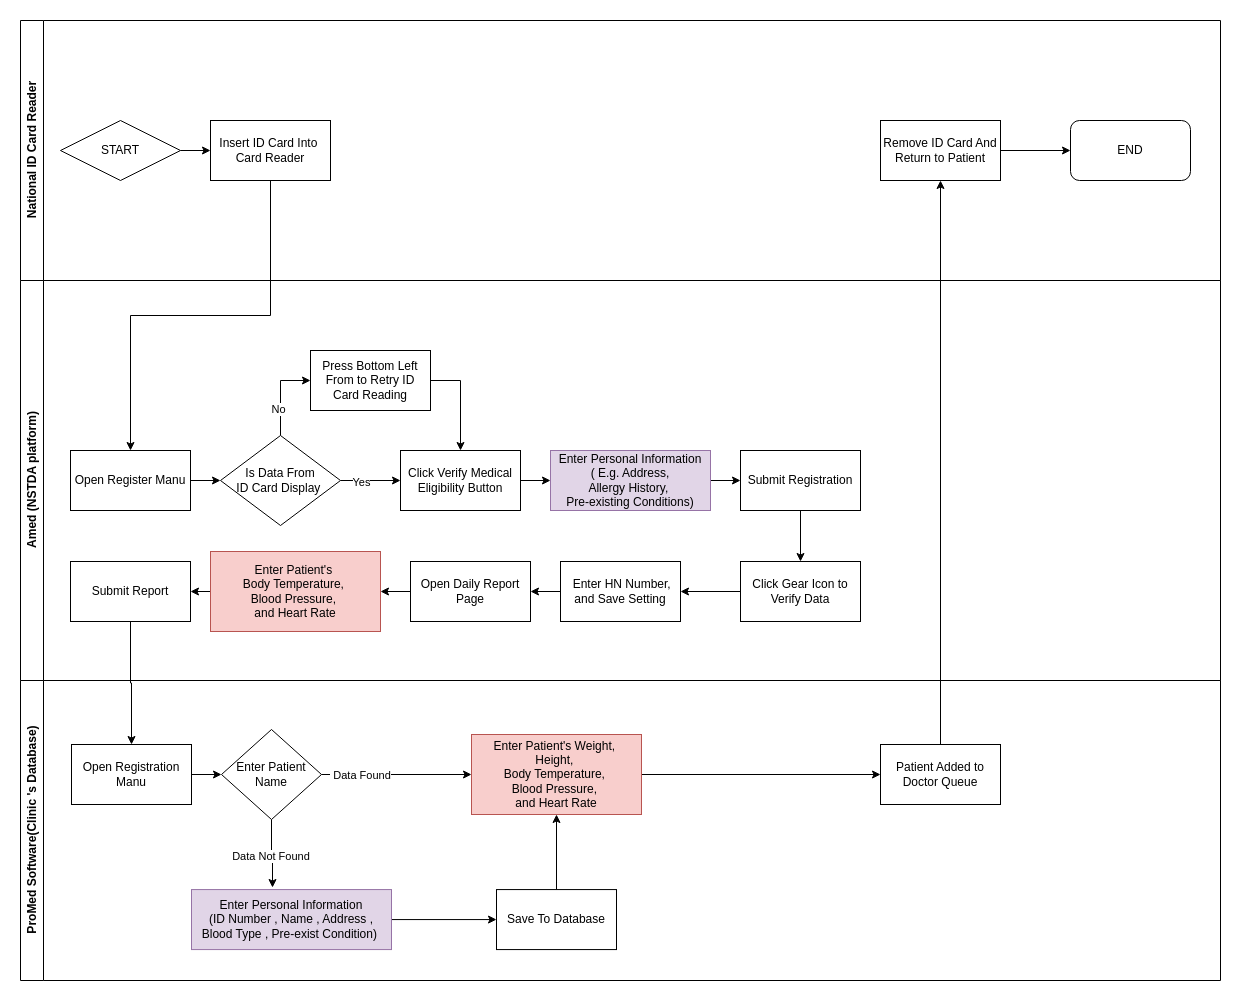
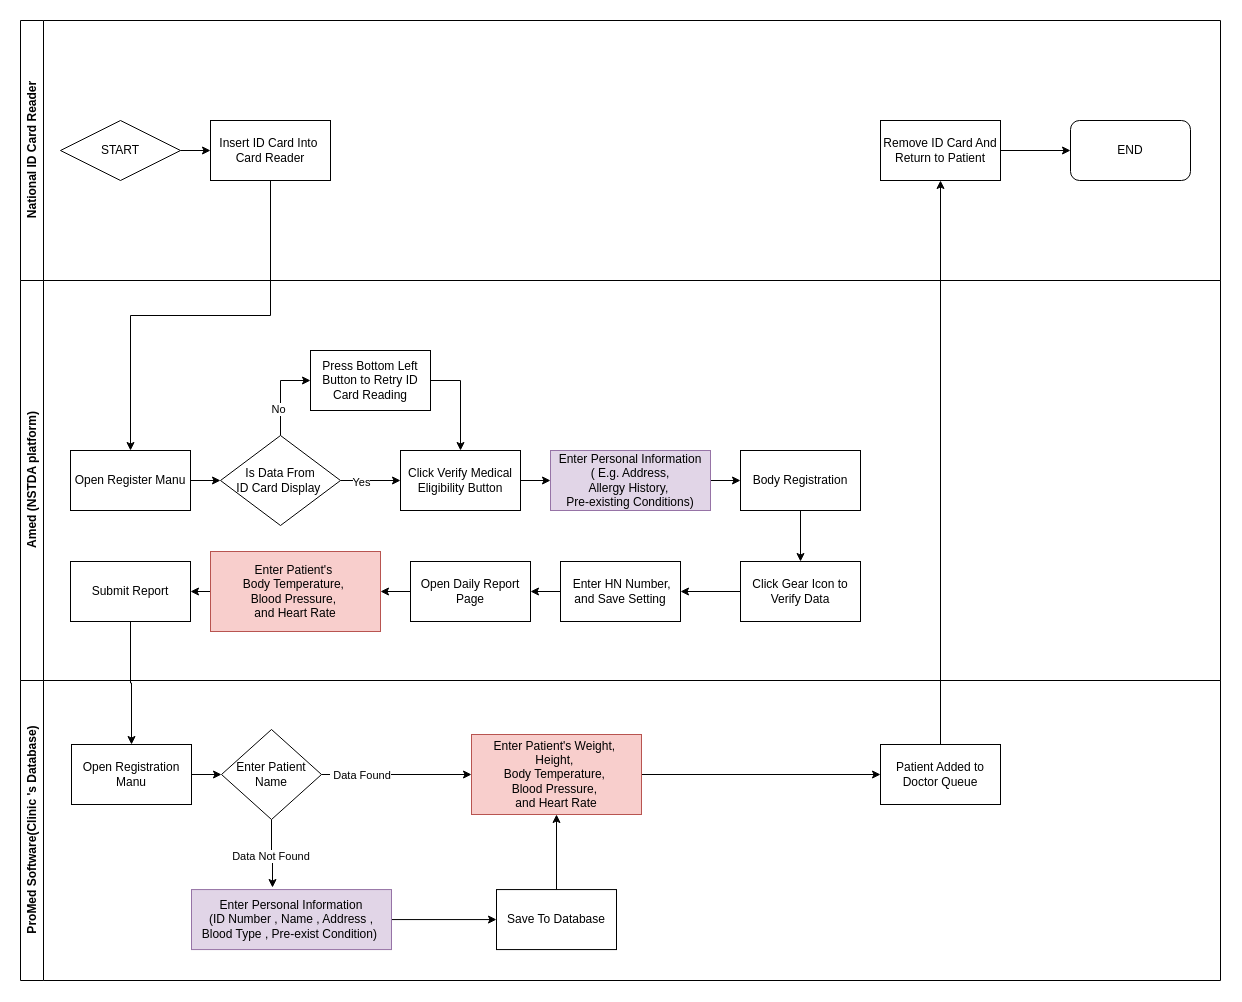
  <mxCell id="0" />
  <mxCell id="1" parent="0" />
  <mxCell id="2" value="ProMed Software(Clinic 's Database)" style="swimlane;horizontal=0;whiteSpace=wrap;html=1;" vertex="1" parent="1"><mxGeometry x="20" y="680" width="1200" height="300" as="geometry" /></mxCell>
  <mxCell id="3" style="edgeStyle=orthogonalEdgeStyle;rounded=0;orthogonalLoop=1;jettySize=auto;html=1;exitX=1;exitY=0.5;exitDx=0;exitDy=0;entryX=0;entryY=0.5;entryDx=0;entryDy=0;" edge="1" parent="2" source="4" target="7"><mxGeometry relative="1" as="geometry" /></mxCell>
  <mxCell id="4" value="Open Registration Manu" style="rounded=0;whiteSpace=wrap;html=1;" vertex="1" parent="2"><mxGeometry x="51" y="64" width="120" height="60" as="geometry" /></mxCell>
  <mxCell id="5" style="edgeStyle=orthogonalEdgeStyle;rounded=0;orthogonalLoop=1;jettySize=auto;html=1;exitX=1;exitY=0.5;exitDx=0;exitDy=0;entryX=0;entryY=0.5;entryDx=0;entryDy=0;" edge="1" parent="2" source="7" target="9"><mxGeometry relative="1" as="geometry" /></mxCell>
  <mxCell id="6" value="&amp;nbsp;Data Found" style="edgeLabel;html=1;align=center;verticalAlign=middle;resizable=0;points=[];" vertex="1" connectable="0" parent="5"><mxGeometry x="-0.491" relative="1" as="geometry"><mxPoint as="offset" /></mxGeometry></mxCell>
  <mxCell id="7" value="Enter Patient Name" style="rhombus;whiteSpace=wrap;html=1;" vertex="1" parent="2"><mxGeometry x="201" y="49" width="100" height="90" as="geometry" /></mxCell>
  <mxCell id="8" style="edgeStyle=orthogonalEdgeStyle;rounded=0;orthogonalLoop=1;jettySize=auto;html=1;exitX=1;exitY=0.5;exitDx=0;exitDy=0;entryX=0;entryY=0.5;entryDx=0;entryDy=0;" edge="1" parent="2" source="9" target="14"><mxGeometry relative="1" as="geometry" /></mxCell>
  <mxCell id="9" value="Enter Patient's Weight,&amp;nbsp;&lt;div&gt;Height,&amp;nbsp;&lt;div&gt;Body Temperature,&amp;nbsp;&lt;/div&gt;&lt;div&gt;Blood Pressure,&amp;nbsp;&lt;/div&gt;&lt;div&gt;and Heart Rate&lt;/div&gt;&lt;/div&gt;" style="rounded=0;whiteSpace=wrap;html=1;fillColor=#f8cecc;strokeColor=#b85450;" vertex="1" parent="2"><mxGeometry x="451" y="54" width="170" height="80" as="geometry" /></mxCell>
  <mxCell id="10" style="edgeStyle=orthogonalEdgeStyle;rounded=0;orthogonalLoop=1;jettySize=auto;html=1;entryX=0;entryY=0.5;entryDx=0;entryDy=0;" edge="1" parent="2" source="11" target="13"><mxGeometry relative="1" as="geometry" /></mxCell>
  <mxCell id="11" value="Enter Personal Information&lt;div&gt;(ID Number , Name , Address ,&lt;/div&gt;&lt;div&gt;Blood Type , Pre-exist Condition)&amp;nbsp;&lt;/div&gt;" style="rounded=0;whiteSpace=wrap;html=1;fillColor=#e1d5e7;strokeColor=#9673a6;" vertex="1" parent="2"><mxGeometry x="171" y="209.07" width="200" height="60" as="geometry" /></mxCell>
  <mxCell id="12" style="edgeStyle=orthogonalEdgeStyle;rounded=0;orthogonalLoop=1;jettySize=auto;html=1;entryX=0.5;entryY=1;entryDx=0;entryDy=0;" edge="1" parent="2" source="13" target="9"><mxGeometry relative="1" as="geometry" /></mxCell>
  <mxCell id="13" value="Save To Database" style="rounded=0;whiteSpace=wrap;html=1;" vertex="1" parent="2"><mxGeometry x="476" y="209.07" width="120" height="60" as="geometry" /></mxCell>
  <mxCell id="14" value="Patient Added to Doctor Queue" style="rounded=0;whiteSpace=wrap;html=1;" vertex="1" parent="2"><mxGeometry x="860" y="64" width="120" height="60" as="geometry" /></mxCell>
  <mxCell id="15" style="edgeStyle=orthogonalEdgeStyle;rounded=0;orthogonalLoop=1;jettySize=auto;html=1;exitX=0.5;exitY=1;exitDx=0;exitDy=0;entryX=0.405;entryY=-0.034;entryDx=0;entryDy=0;entryPerimeter=0;" edge="1" parent="2" source="7" target="11"><mxGeometry relative="1" as="geometry" /></mxCell>
  <mxCell id="16" value="Data Not Found&amp;nbsp;" style="edgeLabel;html=1;align=center;verticalAlign=middle;resizable=0;points=[];" vertex="1" connectable="0" parent="15"><mxGeometry x="0.081" y="-1" relative="1" as="geometry"><mxPoint as="offset" /></mxGeometry></mxCell>
  <mxCell id="17" value="Amed (NSTDA platform)" style="swimlane;horizontal=0;whiteSpace=wrap;html=1;" vertex="1" parent="1"><mxGeometry x="20" y="280" width="1200" height="400" as="geometry" /></mxCell>
  <mxCell id="18" style="edgeStyle=orthogonalEdgeStyle;rounded=0;orthogonalLoop=1;jettySize=auto;html=1;exitX=1;exitY=0.5;exitDx=0;exitDy=0;entryX=0;entryY=0.5;entryDx=0;entryDy=0;" edge="1" parent="17" source="19" target="24"><mxGeometry relative="1" as="geometry" /></mxCell>
  <mxCell id="19" value="Open Register Manu" style="rounded=0;whiteSpace=wrap;html=1;" vertex="1" parent="17"><mxGeometry x="50" y="170" width="120" height="60" as="geometry" /></mxCell>
  <mxCell id="20" style="edgeStyle=orthogonalEdgeStyle;rounded=0;orthogonalLoop=1;jettySize=auto;html=1;exitX=1;exitY=0.5;exitDx=0;exitDy=0;entryX=0;entryY=0.5;entryDx=0;entryDy=0;" edge="1" parent="17" source="24" target="26"><mxGeometry relative="1" as="geometry" /></mxCell>
  <mxCell id="21" value="Yes" style="edgeLabel;html=1;align=center;verticalAlign=middle;resizable=0;points=[];" vertex="1" connectable="0" parent="20"><mxGeometry x="-0.333" y="-1" relative="1" as="geometry"><mxPoint as="offset" /></mxGeometry></mxCell>
  <mxCell id="22" style="edgeStyle=orthogonalEdgeStyle;rounded=0;orthogonalLoop=1;jettySize=auto;html=1;exitX=0.5;exitY=0;exitDx=0;exitDy=0;entryX=0;entryY=0.5;entryDx=0;entryDy=0;" edge="1" parent="17" source="24" target="28"><mxGeometry relative="1" as="geometry" /></mxCell>
  <mxCell id="23" value="No" style="edgeLabel;html=1;align=center;verticalAlign=middle;resizable=0;points=[];" vertex="1" connectable="0" parent="22"><mxGeometry x="-0.396" y="3" relative="1" as="geometry"><mxPoint y="-1" as="offset" /></mxGeometry></mxCell>
  <mxCell id="24" value="&amp;nbsp;Is Data From&amp;nbsp;&lt;div&gt;ID Card Display&amp;nbsp;&lt;/div&gt;" style="rhombus;whiteSpace=wrap;html=1;" vertex="1" parent="17"><mxGeometry x="200" y="155" width="120" height="90" as="geometry" /></mxCell>
  <mxCell id="25" style="edgeStyle=orthogonalEdgeStyle;rounded=0;orthogonalLoop=1;jettySize=auto;html=1;exitX=1;exitY=0.5;exitDx=0;exitDy=0;entryX=0;entryY=0.5;entryDx=0;entryDy=0;" edge="1" parent="17" source="26" target="30"><mxGeometry relative="1" as="geometry" /></mxCell>
  <mxCell id="26" value="Click Verify Medical Eligibility Button" style="rounded=0;whiteSpace=wrap;html=1;" vertex="1" parent="17"><mxGeometry x="380" y="170" width="120" height="60" as="geometry" /></mxCell>
  <mxCell id="27" style="edgeStyle=orthogonalEdgeStyle;rounded=0;orthogonalLoop=1;jettySize=auto;html=1;exitX=1;exitY=0.5;exitDx=0;exitDy=0;entryX=0.5;entryY=0;entryDx=0;entryDy=0;" edge="1" parent="17" source="28" target="26"><mxGeometry relative="1" as="geometry" /></mxCell>
- <mxCell id="28" value="Press Bottom Left From to Retry ID Card Reading" style="rounded=0;whiteSpace=wrap;html=1;" vertex="1" parent="17"><mxGeometry x="290" y="70" width="120" height="60" as="geometry" /></mxCell>
+ <mxCell id="28" value="Press Bottom Left Button to Retry ID Card Reading" style="rounded=0;whiteSpace=wrap;html=1;" vertex="1" parent="17"><mxGeometry x="290" y="70" width="120" height="60" as="geometry" /></mxCell>
  <mxCell id="29" style="edgeStyle=orthogonalEdgeStyle;rounded=0;orthogonalLoop=1;jettySize=auto;html=1;exitX=1;exitY=0.5;exitDx=0;exitDy=0;entryX=0;entryY=0.5;entryDx=0;entryDy=0;" edge="1" parent="17" source="30" target="32"><mxGeometry relative="1" as="geometry" /></mxCell>
  <mxCell id="30" value="Enter Personal Information&lt;div&gt;&amp;nbsp;( E.g. Address,&amp;nbsp;&lt;/div&gt;&lt;div&gt;Allergy History,&amp;nbsp;&lt;/div&gt;&lt;div&gt;Pre-existing Conditions)&lt;/div&gt;" style="rounded=0;whiteSpace=wrap;html=1;fillColor=#e1d5e7;strokeColor=#9673a6;" vertex="1" parent="17"><mxGeometry x="530" y="170" width="160" height="60" as="geometry" /></mxCell>
  <mxCell id="31" style="edgeStyle=orthogonalEdgeStyle;rounded=0;orthogonalLoop=1;jettySize=auto;html=1;exitX=0.5;exitY=1;exitDx=0;exitDy=0;entryX=0.5;entryY=0;entryDx=0;entryDy=0;" edge="1" parent="17" source="32" target="34"><mxGeometry relative="1" as="geometry" /></mxCell>
- <mxCell id="32" value="Submit Registration" style="rounded=0;whiteSpace=wrap;html=1;" vertex="1" parent="17"><mxGeometry x="720" y="170" width="120" height="60" as="geometry" /></mxCell>
+ <mxCell id="32" value="Body Registration" style="rounded=0;whiteSpace=wrap;html=1;" vertex="1" parent="17"><mxGeometry x="720" y="170" width="120" height="60" as="geometry" /></mxCell>
  <mxCell id="33" style="edgeStyle=orthogonalEdgeStyle;rounded=0;orthogonalLoop=1;jettySize=auto;html=1;exitX=0;exitY=0.5;exitDx=0;exitDy=0;entryX=1;entryY=0.5;entryDx=0;entryDy=0;" edge="1" parent="17" source="34" target="36"><mxGeometry relative="1" as="geometry" /></mxCell>
  <mxCell id="34" value="Click Gear Icon to Verify Data" style="rounded=0;whiteSpace=wrap;html=1;" vertex="1" parent="17"><mxGeometry x="720" y="281" width="120" height="60" as="geometry" /></mxCell>
  <mxCell id="35" style="edgeStyle=orthogonalEdgeStyle;rounded=0;orthogonalLoop=1;jettySize=auto;html=1;exitX=0;exitY=0.5;exitDx=0;exitDy=0;entryX=1;entryY=0.5;entryDx=0;entryDy=0;" edge="1" parent="17" source="36" target="38"><mxGeometry relative="1" as="geometry" /></mxCell>
  <mxCell id="36" value="&amp;nbsp;Enter HN Number, and Save Setting" style="rounded=0;whiteSpace=wrap;html=1;" vertex="1" parent="17"><mxGeometry x="540" y="281" width="120" height="60" as="geometry" /></mxCell>
  <mxCell id="37" style="edgeStyle=orthogonalEdgeStyle;rounded=0;orthogonalLoop=1;jettySize=auto;html=1;exitX=0;exitY=0.5;exitDx=0;exitDy=0;entryX=1;entryY=0.5;entryDx=0;entryDy=0;" edge="1" parent="17" source="38" target="40"><mxGeometry relative="1" as="geometry" /></mxCell>
  <mxCell id="38" value="Open Daily Report Page" style="rounded=0;whiteSpace=wrap;html=1;" vertex="1" parent="17"><mxGeometry x="390" y="281" width="120" height="60" as="geometry" /></mxCell>
  <mxCell id="39" style="edgeStyle=orthogonalEdgeStyle;rounded=0;orthogonalLoop=1;jettySize=auto;html=1;exitX=0;exitY=0.5;exitDx=0;exitDy=0;entryX=1;entryY=0.5;entryDx=0;entryDy=0;" edge="1" parent="17" source="40" target="41"><mxGeometry relative="1" as="geometry" /></mxCell>
  <mxCell id="40" value="Enter Patient's&amp;nbsp;&lt;div&gt;&lt;div&gt;Body Temperature,&amp;nbsp;&lt;/div&gt;&lt;div&gt;Blood Pressure,&amp;nbsp;&lt;/div&gt;&lt;div&gt;and Heart Rate&lt;/div&gt;&lt;/div&gt;" style="rounded=0;whiteSpace=wrap;html=1;fillColor=#f8cecc;strokeColor=#b85450;" vertex="1" parent="17"><mxGeometry x="190" y="271" width="170" height="80" as="geometry" /></mxCell>
  <mxCell id="41" value="Submit Report" style="rounded=0;whiteSpace=wrap;html=1;" vertex="1" parent="17"><mxGeometry x="50" y="281" width="120" height="60" as="geometry" /></mxCell>
  <mxCell id="42" value="National ID Card Reader" style="swimlane;horizontal=0;whiteSpace=wrap;html=1;" vertex="1" parent="1"><mxGeometry x="20" y="20" width="1200" height="260" as="geometry" /></mxCell>
  <mxCell id="43" style="edgeStyle=orthogonalEdgeStyle;rounded=0;orthogonalLoop=1;jettySize=auto;html=1;exitX=1;exitY=0.5;exitDx=0;exitDy=0;entryX=0;entryY=0.5;entryDx=0;entryDy=0;" edge="1" parent="42" source="44" target="45"><mxGeometry relative="1" as="geometry" /></mxCell>
  <mxCell id="44" value="START" style="rhombus;whiteSpace=wrap;html=1;" vertex="1" parent="42"><mxGeometry x="40" y="100" width="120" height="60" as="geometry" /></mxCell>
  <mxCell id="45" value="Insert ID Card Into&amp;nbsp;&lt;div&gt;Card Reader&lt;/div&gt;" style="rounded=0;whiteSpace=wrap;html=1;" vertex="1" parent="42"><mxGeometry x="190" y="100" width="120" height="60" as="geometry" /></mxCell>
  <mxCell id="46" style="edgeStyle=orthogonalEdgeStyle;rounded=0;orthogonalLoop=1;jettySize=auto;html=1;entryX=0;entryY=0.5;entryDx=0;entryDy=0;" edge="1" parent="42" source="47" target="48"><mxGeometry relative="1" as="geometry" /></mxCell>
  <mxCell id="47" value="Remove ID Card And Return to Patient" style="rounded=0;whiteSpace=wrap;html=1;" vertex="1" parent="42"><mxGeometry x="860" y="100" width="120" height="60" as="geometry" /></mxCell>
  <mxCell id="48" value="END" style="rounded=1;whiteSpace=wrap;html=1;" vertex="1" parent="42"><mxGeometry x="1050" y="100" width="120" height="60" as="geometry" /></mxCell>
  <mxCell id="49" style="edgeStyle=orthogonalEdgeStyle;rounded=0;orthogonalLoop=1;jettySize=auto;html=1;exitX=0.5;exitY=1;exitDx=0;exitDy=0;entryX=0.5;entryY=0;entryDx=0;entryDy=0;" edge="1" parent="1" source="45" target="19"><mxGeometry relative="1" as="geometry" /></mxCell>
  <mxCell id="50" style="edgeStyle=orthogonalEdgeStyle;rounded=0;orthogonalLoop=1;jettySize=auto;html=1;exitX=0.5;exitY=1;exitDx=0;exitDy=0;entryX=0.5;entryY=0;entryDx=0;entryDy=0;" edge="1" parent="1" source="41" target="4"><mxGeometry relative="1" as="geometry" /></mxCell>
  <mxCell id="51" style="edgeStyle=orthogonalEdgeStyle;rounded=0;orthogonalLoop=1;jettySize=auto;html=1;exitX=0.5;exitY=0;exitDx=0;exitDy=0;entryX=0.5;entryY=1;entryDx=0;entryDy=0;" edge="1" parent="1" source="14" target="47"><mxGeometry relative="1" as="geometry" /></mxCell>
